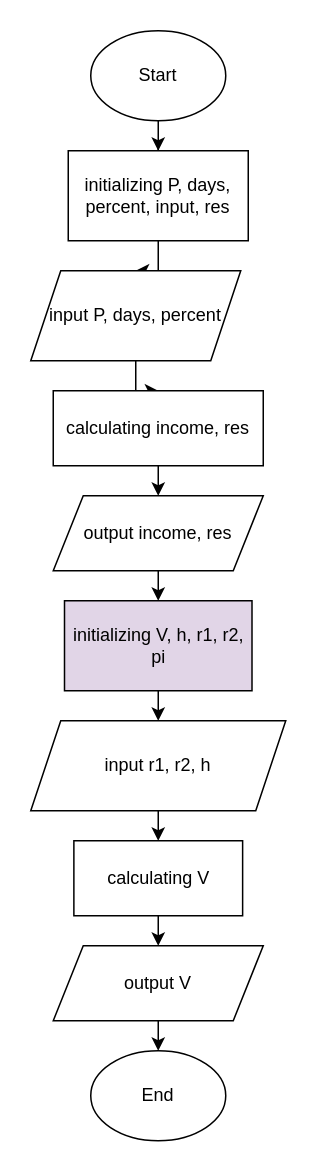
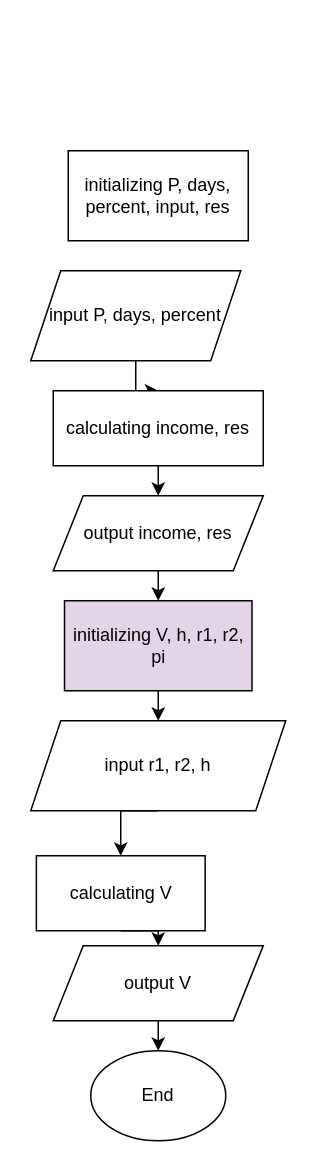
  <mxCell id="0" />
  <mxCell id="1" parent="0" />
- <mxCell id="2" style="edgeStyle=orthogonalEdgeStyle;rounded=0;orthogonalLoop=1;jettySize=auto;html=1;exitX=0.5;exitY=1;exitDx=0;exitDy=0;" edge="1" parent="1" source="3" target="5"><mxGeometry relative="1" as="geometry" /></mxCell>
- <mxCell id="3" value="Start" style="ellipse;whiteSpace=wrap;html=1;" vertex="1" parent="1"><mxGeometry x="60" y="20" width="90" height="60" as="geometry" /></mxCell>
- <mxCell id="4" style="edgeStyle=orthogonalEdgeStyle;rounded=0;orthogonalLoop=1;jettySize=auto;html=1;exitX=0.5;exitY=1;exitDx=0;exitDy=0;" edge="1" parent="1" source="5" target="7"><mxGeometry relative="1" as="geometry" /></mxCell>
  <mxCell id="5" value="initializing P, days, percent, input, res" style="rounded=0;whiteSpace=wrap;html=1;" vertex="1" parent="1"><mxGeometry x="45" y="100" width="120" height="60" as="geometry" /></mxCell>
  <mxCell id="6" style="edgeStyle=orthogonalEdgeStyle;rounded=0;orthogonalLoop=1;jettySize=auto;html=1;exitX=0.5;exitY=1;exitDx=0;exitDy=0;" edge="1" parent="1" source="7" target="9"><mxGeometry relative="1" as="geometry" /></mxCell>
  <mxCell id="7" value="input P, days, percent" style="shape=parallelogram;perimeter=parallelogramPerimeter;whiteSpace=wrap;html=1;fixedSize=1;" vertex="1" parent="1"><mxGeometry x="20" y="180" width="140" height="60" as="geometry" /></mxCell>
  <mxCell id="8" style="edgeStyle=orthogonalEdgeStyle;rounded=0;orthogonalLoop=1;jettySize=auto;html=1;exitX=0.5;exitY=1;exitDx=0;exitDy=0;entryX=0.5;entryY=0;entryDx=0;entryDy=0;" edge="1" parent="1" source="9" target="11"><mxGeometry relative="1" as="geometry" /></mxCell>
  <mxCell id="9" value="calculating income, res" style="rounded=0;whiteSpace=wrap;html=1;" vertex="1" parent="1"><mxGeometry x="35" y="260" width="140" height="50" as="geometry" /></mxCell>
  <mxCell id="10" style="edgeStyle=orthogonalEdgeStyle;rounded=0;orthogonalLoop=1;jettySize=auto;html=1;exitX=0.5;exitY=1;exitDx=0;exitDy=0;entryX=0.5;entryY=0;entryDx=0;entryDy=0;" edge="1" parent="1" source="11" target="13"><mxGeometry relative="1" as="geometry" /></mxCell>
  <mxCell id="11" value="output income, res" style="shape=parallelogram;perimeter=parallelogramPerimeter;whiteSpace=wrap;html=1;fixedSize=1;" vertex="1" parent="1"><mxGeometry x="35" y="330" width="140" height="50" as="geometry" /></mxCell>
  <mxCell id="12" style="edgeStyle=orthogonalEdgeStyle;rounded=0;orthogonalLoop=1;jettySize=auto;html=1;exitX=0.5;exitY=1;exitDx=0;exitDy=0;entryX=0.5;entryY=0;entryDx=0;entryDy=0;" edge="1" parent="1" source="13" target="15"><mxGeometry relative="1" as="geometry" /></mxCell>
  <mxCell id="13" value="&lt;div&gt;initializing V, h, r1, r2,&lt;/div&gt;&lt;div&gt;pi&lt;br&gt;&lt;/div&gt;" style="rounded=0;whiteSpace=wrap;html=1;fillColor=#e1d5e7;" vertex="1" parent="1"><mxGeometry x="42.5" y="400" width="125" height="60" as="geometry" /></mxCell>
  <mxCell id="14" style="edgeStyle=orthogonalEdgeStyle;rounded=0;orthogonalLoop=1;jettySize=auto;html=1;exitX=0.5;exitY=1;exitDx=0;exitDy=0;entryX=0.5;entryY=0;entryDx=0;entryDy=0;" edge="1" parent="1" source="15" target="17"><mxGeometry relative="1" as="geometry" /></mxCell>
  <mxCell id="15" value="input r1, r2, h" style="shape=parallelogram;perimeter=parallelogramPerimeter;whiteSpace=wrap;html=1;fixedSize=1;" vertex="1" parent="1"><mxGeometry x="20" y="480" width="170" height="60" as="geometry" /></mxCell>
  <mxCell id="16" style="edgeStyle=orthogonalEdgeStyle;rounded=0;orthogonalLoop=1;jettySize=auto;html=1;exitX=0.5;exitY=1;exitDx=0;exitDy=0;entryX=0.5;entryY=0;entryDx=0;entryDy=0;" edge="1" parent="1" source="17" target="19"><mxGeometry relative="1" as="geometry" /></mxCell>
- <mxCell id="17" value="calculating V " style="rounded=0;whiteSpace=wrap;html=1;" vertex="1" parent="1"><mxGeometry x="48.75" y="560" width="112.5" height="50" as="geometry" /></mxCell>
+ <mxCell id="17" value="calculating V " style="rounded=0;whiteSpace=wrap;html=1;" vertex="1" parent="1"><mxGeometry x="23.75" y="570" width="112.5" height="50" as="geometry" /></mxCell>
  <mxCell id="18" style="edgeStyle=orthogonalEdgeStyle;rounded=0;orthogonalLoop=1;jettySize=auto;html=1;exitX=0.5;exitY=1;exitDx=0;exitDy=0;entryX=0.5;entryY=0;entryDx=0;entryDy=0;" edge="1" parent="1" source="19" target="20"><mxGeometry relative="1" as="geometry" /></mxCell>
  <mxCell id="19" value="output V" style="shape=parallelogram;perimeter=parallelogramPerimeter;whiteSpace=wrap;html=1;fixedSize=1;" vertex="1" parent="1"><mxGeometry x="35" y="630" width="140" height="50" as="geometry" /></mxCell>
  <mxCell id="20" value="End" style="ellipse;whiteSpace=wrap;html=1;" vertex="1" parent="1"><mxGeometry x="60" y="700" width="90" height="60" as="geometry" /></mxCell>
